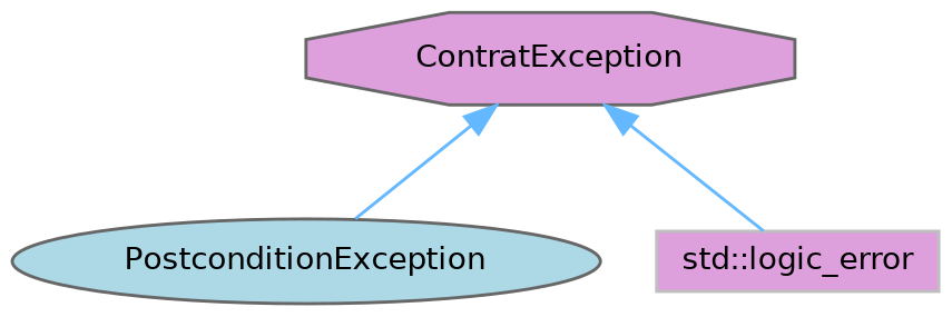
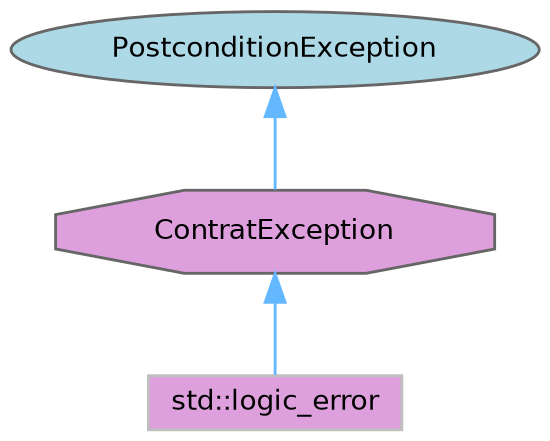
  digraph {
    node [color=gray40 fillcolor=plum fontname=Helvetica fontsize=10 style=filled]
    edge [color=steelblue1 dir=back fontname=Helvetica fontsize=10 labelfontname=Helvetica labelfontsize=10 style=solid]
    n1 [fillcolor=lightblue fontcolor=black height=0.2 label=PostconditionException shape=ellipse width=0.4]
    n2 [height=0.2 label=ContratException shape=octagon width=0.4]
    n3 [color=grey75 height=0.2 label="std::logic_error" shape=box width=0.4]
-   n2 -> n1
+   n1 -> n2
    n2 -> n3
  }
